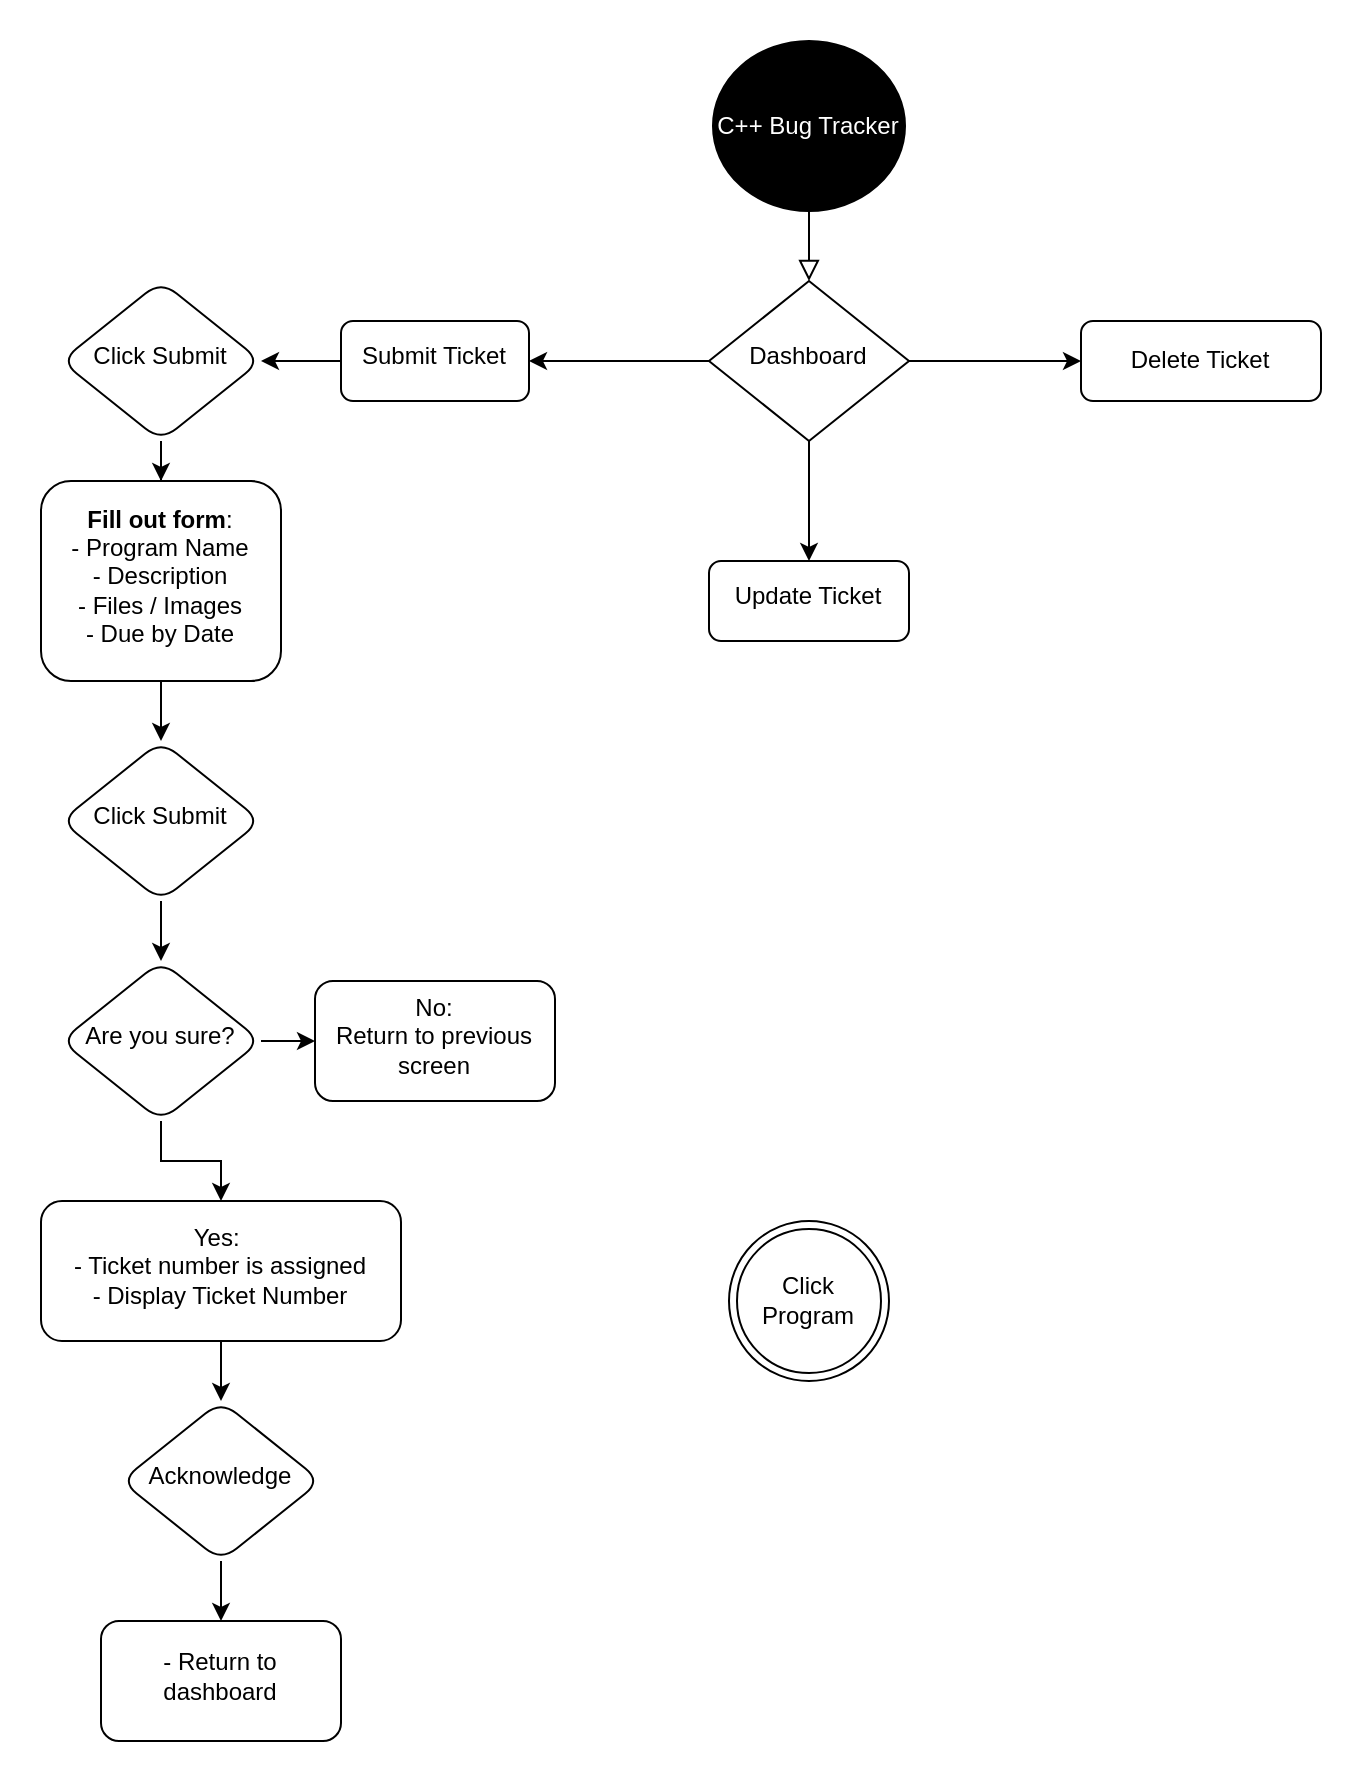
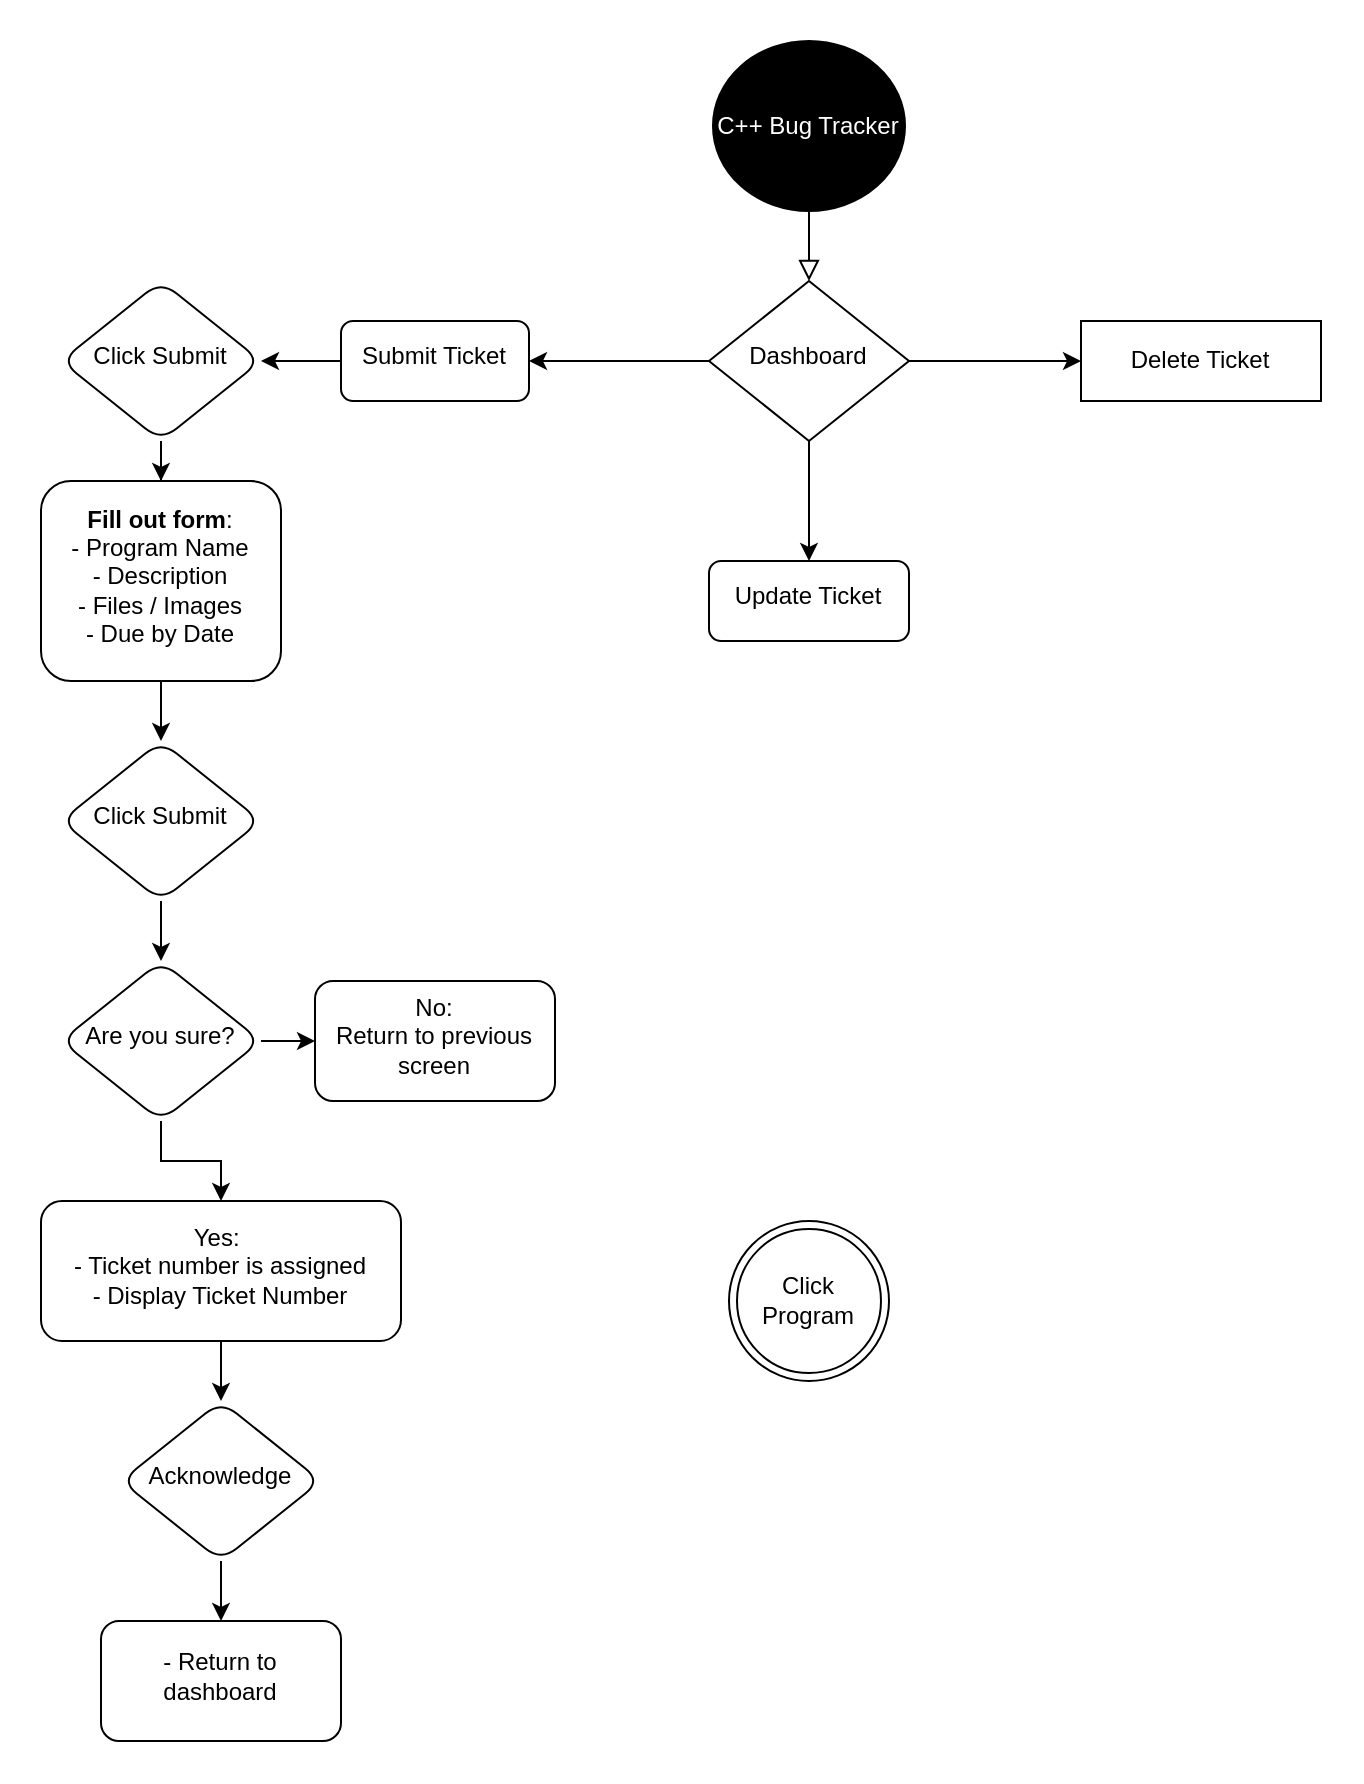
  <mxCell id="0" />
  <mxCell id="1" parent="0" />
  <mxCell id="2" value="" style="rounded=0;html=1;jettySize=auto;orthogonalLoop=1;fontSize=11;endArrow=block;endFill=0;endSize=8;strokeWidth=1;shadow=0;labelBackgroundColor=none;edgeStyle=orthogonalEdgeStyle;" parent="1" source="3" target="7" edge="1"><mxGeometry relative="1" as="geometry" /></mxCell>
  <mxCell id="3" value="C++ Bug Tracker" style="ellipse;rounded=1;whiteSpace=wrap;html=1;fontSize=12;glass=0;strokeWidth=1;shadow=0;fontColor=#FFFFFF;fillColor=#000000;" parent="1" vertex="1"><mxGeometry x="356" y="20" width="96" height="85" as="geometry" /></mxCell>
  <mxCell id="4" value="" style="edgeStyle=orthogonalEdgeStyle;rounded=0;orthogonalLoop=1;jettySize=auto;html=1;fontColor=#FFFFFF;" edge="1" parent="1" source="7" target="12"><mxGeometry relative="1" as="geometry" /></mxCell>
  <mxCell id="5" value="" style="edgeStyle=orthogonalEdgeStyle;rounded=0;orthogonalLoop=1;jettySize=auto;html=1;fontColor=#FFFFFF;" edge="1" parent="1" source="7" target="8"><mxGeometry relative="1" as="geometry" /></mxCell>
  <mxCell id="6" value="" style="edgeStyle=orthogonalEdgeStyle;rounded=0;orthogonalLoop=1;jettySize=auto;html=1;fontColor=#FFFFFF;" edge="1" parent="1" source="7" target="9"><mxGeometry relative="1" as="geometry" /></mxCell>
  <mxCell id="7" value="Dashboard" style="rhombus;whiteSpace=wrap;html=1;shadow=0;fontFamily=Helvetica;fontSize=12;align=center;strokeWidth=1;spacing=6;spacingTop=-4;" parent="1" vertex="1"><mxGeometry x="354" y="140" width="100" height="80" as="geometry" /></mxCell>
- <mxCell id="8" value="Delete Ticket" style="rounded=1;whiteSpace=wrap;html=1;fontSize=12;glass=0;strokeWidth=1;shadow=0;" parent="1" vertex="1"><mxGeometry x="540" y="160" width="120" height="40" as="geometry" /></mxCell>
+ <mxCell id="8" value="Delete Ticket" style="whiteSpace=wrap;html=1;fontSize=12;glass=0;strokeWidth=1;shadow=0;rounded=0;" parent="1" vertex="1"><mxGeometry x="540" y="160" width="120" height="40" as="geometry" /></mxCell>
  <mxCell id="9" value="Update Ticket" style="rounded=1;whiteSpace=wrap;html=1;shadow=0;fontFamily=Helvetica;fontSize=12;align=center;strokeWidth=1;spacing=6;spacingTop=-4;" parent="1" vertex="1"><mxGeometry x="354" y="280" width="100" height="40" as="geometry" /></mxCell>
  <mxCell id="10" value="Click Program" style="ellipse;shape=doubleEllipse;whiteSpace=wrap;html=1;aspect=fixed;fillColor=#FFFFFF;" vertex="1" parent="1"><mxGeometry x="364" y="610" width="80" height="80" as="geometry" /></mxCell>
  <mxCell id="11" value="" style="edgeStyle=orthogonalEdgeStyle;rounded=0;orthogonalLoop=1;jettySize=auto;html=1;fontColor=#FFFFFF;" edge="1" parent="1" source="12" target="15"><mxGeometry relative="1" as="geometry" /></mxCell>
  <mxCell id="12" value="Submit Ticket" style="rounded=1;whiteSpace=wrap;html=1;shadow=0;strokeWidth=1;spacing=6;spacingTop=-4;" vertex="1" parent="1"><mxGeometry x="170" y="160" width="94" height="40" as="geometry" /></mxCell>
  <mxCell id="13" style="edgeStyle=orthogonalEdgeStyle;rounded=0;orthogonalLoop=1;jettySize=auto;html=1;exitX=0.5;exitY=1;exitDx=0;exitDy=0;fontColor=#FFFFFF;" edge="1" parent="1" source="9" target="9"><mxGeometry relative="1" as="geometry" /></mxCell>
  <mxCell id="14" value="" style="edgeStyle=orthogonalEdgeStyle;rounded=0;orthogonalLoop=1;jettySize=auto;html=1;fontColor=#FFFFFF;" edge="1" parent="1" source="15" target="17"><mxGeometry relative="1" as="geometry" /></mxCell>
  <mxCell id="15" value="Click Submit" style="rhombus;whiteSpace=wrap;html=1;rounded=1;shadow=0;strokeWidth=1;spacing=6;spacingTop=-4;" vertex="1" parent="1"><mxGeometry x="30" y="140" width="100" height="80" as="geometry" /></mxCell>
  <mxCell id="16" value="" style="edgeStyle=orthogonalEdgeStyle;rounded=0;orthogonalLoop=1;jettySize=auto;html=1;fontColor=#FFFFFF;" edge="1" parent="1" source="17" target="19"><mxGeometry relative="1" as="geometry" /></mxCell>
  <mxCell id="17" value="&lt;b&gt;Fill out form&lt;/b&gt;:&lt;br&gt;- Program Name&lt;br&gt;- Description&lt;br&gt;- Files / Images&lt;br&gt;- Due by Date" style="whiteSpace=wrap;html=1;rounded=1;shadow=0;strokeWidth=1;spacing=6;spacingTop=-4;" vertex="1" parent="1"><mxGeometry x="20" y="240" width="120" height="100" as="geometry" /></mxCell>
  <mxCell id="18" value="" style="edgeStyle=orthogonalEdgeStyle;rounded=0;orthogonalLoop=1;jettySize=auto;html=1;fontColor=#FFFFFF;" edge="1" parent="1" source="19" target="22"><mxGeometry relative="1" as="geometry" /></mxCell>
  <mxCell id="19" value="Click Submit" style="rhombus;whiteSpace=wrap;html=1;rounded=1;shadow=0;strokeWidth=1;spacing=6;spacingTop=-4;" vertex="1" parent="1"><mxGeometry x="30" y="370" width="100" height="80" as="geometry" /></mxCell>
  <mxCell id="20" value="" style="edgeStyle=orthogonalEdgeStyle;rounded=0;orthogonalLoop=1;jettySize=auto;html=1;fontColor=#FFFFFF;" edge="1" parent="1" source="22" target="23"><mxGeometry relative="1" as="geometry" /></mxCell>
  <mxCell id="21" value="" style="edgeStyle=orthogonalEdgeStyle;rounded=0;orthogonalLoop=1;jettySize=auto;html=1;fontColor=#FFFFFF;" edge="1" parent="1" source="22" target="25"><mxGeometry relative="1" as="geometry" /></mxCell>
  <mxCell id="22" value="Are you sure?" style="rhombus;whiteSpace=wrap;html=1;rounded=1;shadow=0;strokeWidth=1;spacing=6;spacingTop=-4;" vertex="1" parent="1"><mxGeometry x="30" y="480" width="100" height="80" as="geometry" /></mxCell>
  <mxCell id="23" value="No:&lt;br&gt;Return to previous screen" style="whiteSpace=wrap;html=1;rounded=1;shadow=0;strokeWidth=1;spacing=6;spacingTop=-4;" vertex="1" parent="1"><mxGeometry x="157" y="490" width="120" height="60" as="geometry" /></mxCell>
  <mxCell id="24" value="" style="edgeStyle=orthogonalEdgeStyle;rounded=0;orthogonalLoop=1;jettySize=auto;html=1;fontColor=#FFFFFF;" edge="1" parent="1" source="25" target="27"><mxGeometry relative="1" as="geometry" /></mxCell>
  <mxCell id="25" value="Yes:&amp;nbsp;&lt;br&gt;- Ticket number is assigned&lt;br&gt;- Display Ticket Number&lt;br&gt;" style="whiteSpace=wrap;html=1;rounded=1;shadow=0;strokeWidth=1;spacing=6;spacingTop=-4;" vertex="1" parent="1"><mxGeometry x="20" y="600" width="180" height="70" as="geometry" /></mxCell>
  <mxCell id="26" value="" style="edgeStyle=orthogonalEdgeStyle;rounded=0;orthogonalLoop=1;jettySize=auto;html=1;fontColor=#FFFFFF;" edge="1" parent="1" source="27" target="28"><mxGeometry relative="1" as="geometry" /></mxCell>
  <mxCell id="27" value="Acknowledge" style="rhombus;whiteSpace=wrap;html=1;rounded=1;shadow=0;strokeWidth=1;spacing=6;spacingTop=-4;" vertex="1" parent="1"><mxGeometry x="60" y="700" width="100" height="80" as="geometry" /></mxCell>
  <mxCell id="28" value="- Return to dashboard" style="whiteSpace=wrap;html=1;rounded=1;shadow=0;strokeWidth=1;spacing=6;spacingTop=-4;" vertex="1" parent="1"><mxGeometry x="50" y="810" width="120" height="60" as="geometry" /></mxCell>
